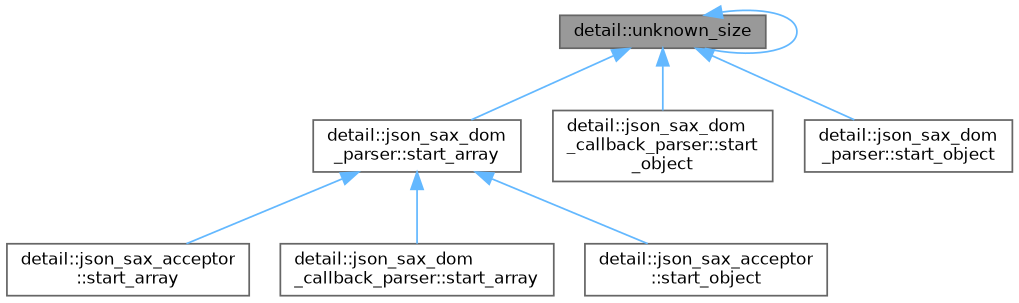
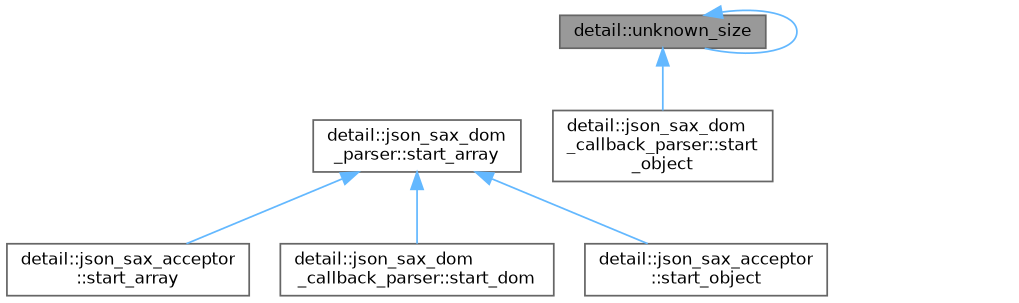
  digraph {
    rankdir=TB
    node [color=grey40 fillcolor=white fontname=Helvetica fontsize=10 shape=box style=filled]
    edge [color=steelblue1 dir=back fontname=Helvetica fontsize=10 labelfontname=Helvetica labelfontsize=10 style=solid]
    n1 [color=gray40 fillcolor=grey60 fontcolor=black height=0.2 label="detail::unknown_size" width=0.4]
    n2 [height=0.2 label="detail::json_sax_dom\l_parser::start_array" width=0.4]
    n3 [height=0.2 label="detail::json_sax_dom\l_callback_parser::start\l_object" width=0.4]
-   n4 [height=0.2 label="detail::json_sax_dom\l_parser::start_object" width=0.4]
    n5 [height=0.2 label="detail::json_sax_acceptor\l::start_array" width=0.4]
-   n6 [height=0.2 label="detail::json_sax_dom\l_callback_parser::start_array" width=0.4]
+   n6 [height=0.2 label="detail::json_sax_dom\l_callback_parser::start_dom" width=0.4]
    n7 [height=0.2 label="detail::json_sax_acceptor\l::start_object" width=0.4]
    n1 -> n1
-   n1 -> n2
    n1 -> n3
-   n1 -> n4
    n2 -> n5
    n2 -> n6
    n2 -> n7
  }
